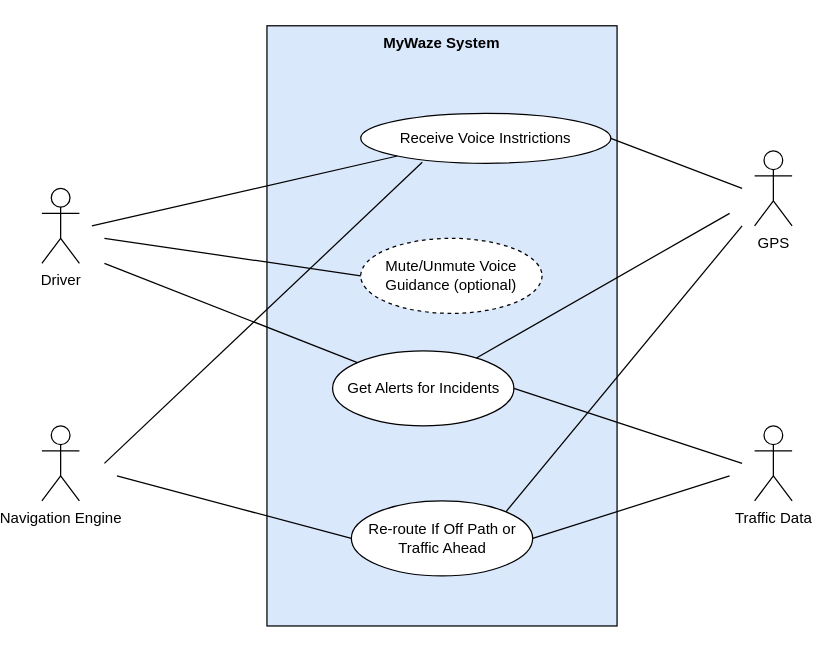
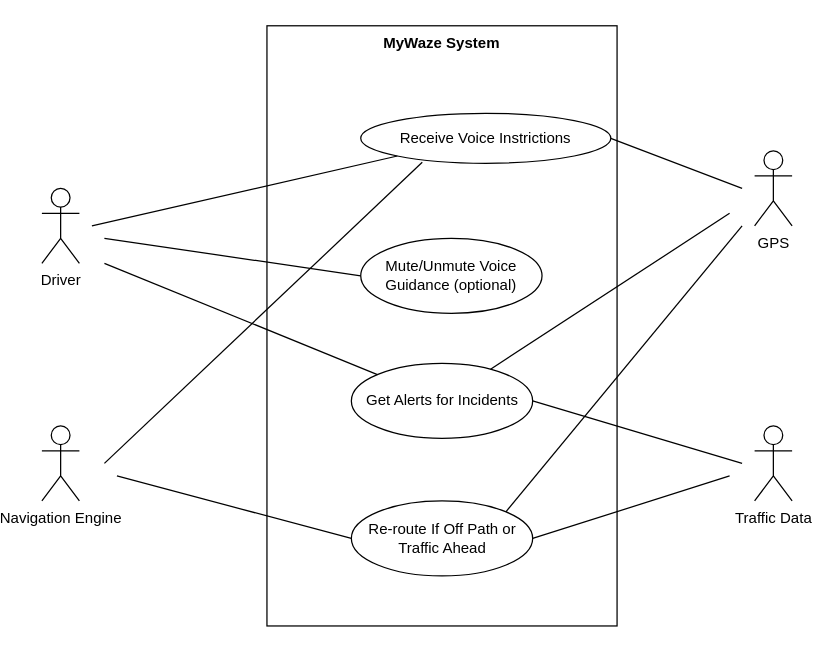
  <mxCell id="0" />
  <mxCell id="1" parent="0" />
  <mxCell id="2" value="Driver" style="shape=umlActor;verticalLabelPosition=bottom;verticalAlign=top;html=1;" vertex="1" parent="1"><mxGeometry x="20" y="150" width="30" height="60" as="geometry" /></mxCell>
- <mxCell id="3" value="MyWaze System&lt;div&gt;&lt;br&gt;&lt;/div&gt;" style="html=1;whiteSpace=wrap;verticalAlign=top;fontStyle=1;fillColor=#dae8fc;" vertex="1" parent="1"><mxGeometry x="200" y="20" width="280" height="480" as="geometry" /></mxCell>
+ <mxCell id="3" value="MyWaze System&lt;div&gt;&lt;br&gt;&lt;/div&gt;" style="html=1;whiteSpace=wrap;verticalAlign=top;fontStyle=1" vertex="1" parent="1"><mxGeometry x="200" y="20" width="280" height="480" as="geometry" /></mxCell>
  <mxCell id="4" value="Navigation Engine" style="shape=umlActor;verticalLabelPosition=bottom;verticalAlign=top;html=1;" vertex="1" parent="1"><mxGeometry x="20" y="340" width="30" height="60" as="geometry" /></mxCell>
  <mxCell id="5" value="GPS" style="shape=umlActor;verticalLabelPosition=bottom;verticalAlign=top;html=1;" vertex="1" parent="1"><mxGeometry x="590" y="120" width="30" height="60" as="geometry" /></mxCell>
  <mxCell id="6" value="Traffic Data&lt;div&gt;&lt;br&gt;&lt;/div&gt;" style="shape=umlActor;verticalLabelPosition=bottom;verticalAlign=top;html=1;" vertex="1" parent="1"><mxGeometry x="590" y="340" width="30" height="60" as="geometry" /></mxCell>
  <mxCell id="7" value="Receive Voice Instrictions" style="ellipse;whiteSpace=wrap;html=1;" vertex="1" parent="1"><mxGeometry x="275" y="90" width="200" height="40" as="geometry" /></mxCell>
  <mxCell id="8" value="Re-route If Off Path or Traffic Ahead" style="ellipse;whiteSpace=wrap;html=1;" vertex="1" parent="1"><mxGeometry x="267.5" y="400" width="145" height="60" as="geometry" /></mxCell>
- <mxCell id="9" value="Get Alerts for Incidents" style="ellipse;whiteSpace=wrap;html=1;" vertex="1" parent="1"><mxGeometry x="252.5" y="280" width="145" height="60" as="geometry" /></mxCell>
- <mxCell id="10" value="Mute/Unmute Voice Guidance (optional)" style="ellipse;whiteSpace=wrap;html=1;dashed=1;" vertex="1" parent="1"><mxGeometry x="275" y="190" width="145" height="60" as="geometry" /></mxCell>
+ <mxCell id="9" value="Get Alerts for Incidents" style="ellipse;whiteSpace=wrap;html=1;" vertex="1" parent="1"><mxGeometry x="267.5" y="290" width="145" height="60" as="geometry" /></mxCell>
+ <mxCell id="10" value="Mute/Unmute Voice Guidance (optional)" style="ellipse;whiteSpace=wrap;html=1;" vertex="1" parent="1"><mxGeometry x="275" y="190" width="145" height="60" as="geometry" /></mxCell>
  <mxCell id="11" value="" style="endArrow=none;html=1;rounded=0;entryX=0;entryY=1;entryDx=0;entryDy=0;" edge="1" parent="1" target="7"><mxGeometry width="50" height="50" relative="1" as="geometry"><mxPoint x="60" y="180" as="sourcePoint" /><mxPoint x="150" y="160" as="targetPoint" /></mxGeometry></mxCell>
  <mxCell id="12" value="" style="endArrow=none;html=1;rounded=0;exitX=1;exitY=0.5;exitDx=0;exitDy=0;" edge="1" parent="1" source="7"><mxGeometry width="50" height="50" relative="1" as="geometry"><mxPoint x="540" y="290" as="sourcePoint" /><mxPoint x="580" y="150" as="targetPoint" /></mxGeometry></mxCell>
  <mxCell id="13" value="" style="endArrow=none;html=1;rounded=0;entryX=0.246;entryY=0.98;entryDx=0;entryDy=0;entryPerimeter=0;" edge="1" parent="1" target="7"><mxGeometry width="50" height="50" relative="1" as="geometry"><mxPoint x="70" y="370" as="sourcePoint" /><mxPoint x="384" y="160" as="targetPoint" /></mxGeometry></mxCell>
  <mxCell id="14" value="" style="endArrow=none;html=1;rounded=0;entryX=0;entryY=0.5;entryDx=0;entryDy=0;" edge="1" parent="1" target="10"><mxGeometry width="50" height="50" relative="1" as="geometry"><mxPoint x="70" y="190" as="sourcePoint" /><mxPoint x="364" y="160" as="targetPoint" /></mxGeometry></mxCell>
  <mxCell id="15" value="" style="endArrow=none;html=1;rounded=0;" edge="1" parent="1" target="9"><mxGeometry width="50" height="50" relative="1" as="geometry"><mxPoint x="70" y="210" as="sourcePoint" /><mxPoint x="245" y="290" as="targetPoint" /></mxGeometry></mxCell>
  <mxCell id="16" value="" style="endArrow=none;html=1;rounded=0;" edge="1" parent="1" source="9"><mxGeometry width="50" height="50" relative="1" as="geometry"><mxPoint x="510" y="130" as="sourcePoint" /><mxPoint x="570" y="170" as="targetPoint" /></mxGeometry></mxCell>
  <mxCell id="17" value="" style="endArrow=none;html=1;rounded=0;exitX=1;exitY=0.5;exitDx=0;exitDy=0;" edge="1" parent="1" source="9"><mxGeometry width="50" height="50" relative="1" as="geometry"><mxPoint x="450" y="365" as="sourcePoint" /><mxPoint x="580" y="370" as="targetPoint" /></mxGeometry></mxCell>
  <mxCell id="18" value="" style="endArrow=none;html=1;rounded=0;exitX=1;exitY=0.5;exitDx=0;exitDy=0;" edge="1" parent="1" source="8"><mxGeometry width="50" height="50" relative="1" as="geometry"><mxPoint x="500" y="340" as="sourcePoint" /><mxPoint x="570" y="380" as="targetPoint" /></mxGeometry></mxCell>
  <mxCell id="19" value="" style="endArrow=none;html=1;rounded=0;exitX=1;exitY=0;exitDx=0;exitDy=0;" edge="1" parent="1" source="8"><mxGeometry width="50" height="50" relative="1" as="geometry"><mxPoint x="520" y="470" as="sourcePoint" /><mxPoint x="580" y="180" as="targetPoint" /></mxGeometry></mxCell>
  <mxCell id="20" value="" style="endArrow=none;html=1;rounded=0;entryX=0;entryY=0.5;entryDx=0;entryDy=0;" edge="1" parent="1" target="8"><mxGeometry width="50" height="50" relative="1" as="geometry"><mxPoint x="80" y="380" as="sourcePoint" /><mxPoint x="599" y="370" as="targetPoint" /></mxGeometry></mxCell>
